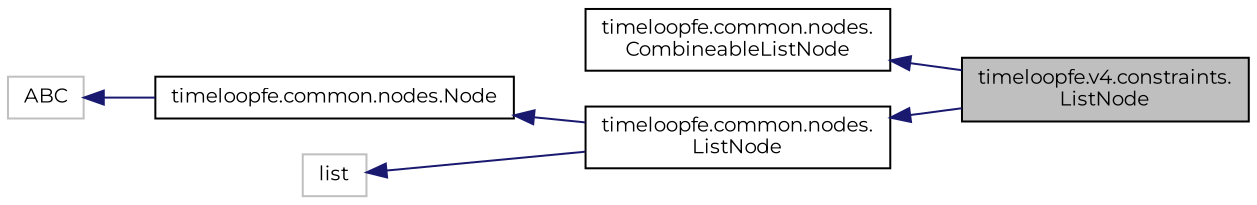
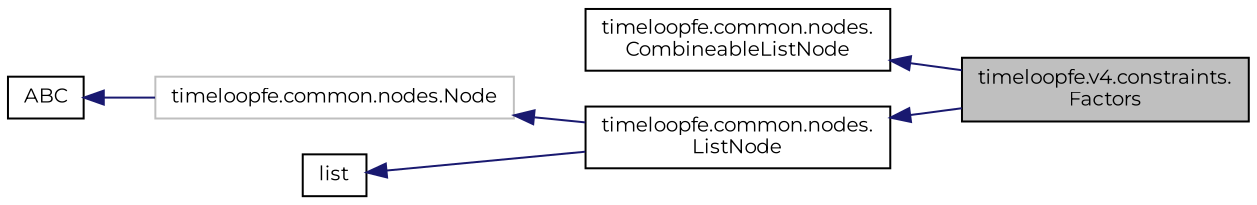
  digraph {
    fontname=Montserrat
    rankdir=LR
    node [color=black fillcolor=white fontname=Montserrat fontsize=10 shape=record style=filled]
    edge [color=midnightblue dir=back fontname=Montserrat fontsize=10 labelfontname=Helvetica labelfontsize=10 style=solid]
-   n1 [fillcolor=grey75 fontcolor=black height=0.2 label="timeloopfe.v4.constraints.\lListNode" width=0.4]
+   n1 [fillcolor=grey75 fontcolor=black height=0.2 label="timeloopfe.v4.constraints.\lFactors" width=0.4]
    n2 [height=0.2 label="timeloopfe.common.nodes.\lCombineableListNode" width=0.4]
    n3 [height=0.2 label="timeloopfe.common.nodes.\lListNode" width=0.4]
-   n4 [height=0.2 label="timeloopfe.common.nodes.Node" width=0.4]
-   n5 [color=grey75 height=0.2 label=ABC width=0.4]
-   n6 [color=grey75 height=0.2 label=list width=0.4]
+   n4 [color=grey75 height=0.2 label="timeloopfe.common.nodes.Node" width=0.4]
+   n5 [height=0.2 label=ABC width=0.4]
+   n6 [height=0.2 label=list width=0.4]
    n2 -> n1
    n3 -> n1
    n4 -> n3
    n5 -> n4
    n6 -> n3
  }
